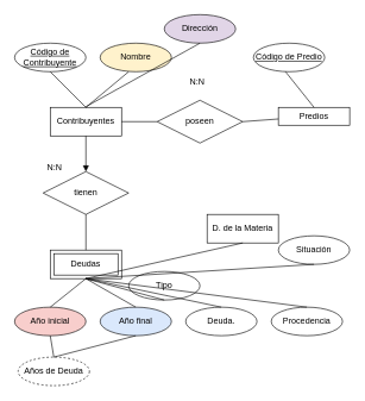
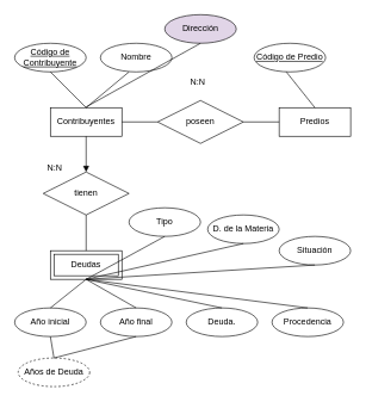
  <mxCell id="0" />
  <mxCell id="1" parent="0" />
  <mxCell id="2" value="Contribuyentes" style="whiteSpace=wrap;html=1;align=center;" vertex="1" parent="1"><mxGeometry x="70" y="150" width="100" height="40" as="geometry" /></mxCell>
  <mxCell id="3" value="Deudas" style="shape=ext;margin=3;double=1;whiteSpace=wrap;html=1;align=center;" vertex="1" parent="1"><mxGeometry x="70" y="350" width="100" height="40" as="geometry" /></mxCell>
- <mxCell id="4" value="Predios" style="whiteSpace=wrap;html=1;align=center;" vertex="1" parent="1"><mxGeometry x="390" y="150" width="100" height="25" as="geometry" /></mxCell>
+ <mxCell id="4" value="Predios" style="whiteSpace=wrap;html=1;align=center;" vertex="1" parent="1"><mxGeometry x="390" y="150" width="100" height="40" as="geometry" /></mxCell>
  <mxCell id="5" value="" style="endArrow=none;html=1;rounded=0;" edge="1" parent="1" target="7"><mxGeometry relative="1" as="geometry"><mxPoint x="170" y="170" as="sourcePoint" /><mxPoint x="200" y="170" as="targetPoint" /></mxGeometry></mxCell>
  <mxCell id="6" value="" style="endArrow=block;html=1;rounded=0;exitX=0.5;exitY=1;exitDx=0;exitDy=0;" edge="1" parent="1" source="2" target="9"><mxGeometry relative="1" as="geometry"><mxPoint x="120" y="220" as="sourcePoint" /><mxPoint x="120" y="230" as="targetPoint" /></mxGeometry></mxCell>
  <mxCell id="7" value="poseen" style="shape=rhombus;perimeter=rhombusPerimeter;whiteSpace=wrap;html=1;align=center;" vertex="1" parent="1"><mxGeometry x="220" y="140" width="120" height="60" as="geometry" /></mxCell>
  <mxCell id="8" value="" style="endArrow=none;html=1;rounded=0;" edge="1" parent="1" target="4"><mxGeometry relative="1" as="geometry"><mxPoint x="340" y="170" as="sourcePoint" /><mxPoint x="370" y="169.5" as="targetPoint" /></mxGeometry></mxCell>
  <mxCell id="9" value="tienen" style="shape=rhombus;perimeter=rhombusPerimeter;whiteSpace=wrap;html=1;align=center;" vertex="1" parent="1"><mxGeometry x="60" y="240" width="120" height="60" as="geometry" /></mxCell>
  <mxCell id="10" value="" style="endArrow=none;html=1;rounded=0;entryX=0.5;entryY=0;entryDx=0;entryDy=0;" edge="1" parent="1" target="3"><mxGeometry relative="1" as="geometry"><mxPoint x="120" y="300" as="sourcePoint" /><mxPoint x="280" y="300" as="targetPoint" /></mxGeometry></mxCell>
  <mxCell id="11" value="N:N" style="text;strokeColor=none;fillColor=none;spacingLeft=4;spacingRight=4;overflow=hidden;rotatable=0;points=[[0,0.5],[1,0.5]];portConstraint=eastwest;fontSize=12;whiteSpace=wrap;html=1;" vertex="1" parent="1"><mxGeometry x="260" y="100" width="40" height="30" as="geometry" /></mxCell>
  <mxCell id="12" value="N:N" style="text;strokeColor=none;fillColor=none;spacingLeft=4;spacingRight=4;overflow=hidden;rotatable=0;points=[[0,0.5],[1,0.5]];portConstraint=eastwest;fontSize=12;whiteSpace=wrap;html=1;" vertex="1" parent="1"><mxGeometry x="60" y="220" width="40" height="30" as="geometry" /></mxCell>
  <mxCell id="13" value="Código de Contribuyente" style="ellipse;whiteSpace=wrap;html=1;align=center;fontStyle=4;" vertex="1" parent="1"><mxGeometry x="20" y="60" width="100" height="40" as="geometry" /></mxCell>
  <mxCell id="14" value="Código de Predio" style="ellipse;whiteSpace=wrap;html=1;align=center;fontStyle=4;" vertex="1" parent="1"><mxGeometry x="355" y="60" width="100" height="40" as="geometry" /></mxCell>
  <mxCell id="15" value="" style="endArrow=none;html=1;rounded=0;entryX=0.5;entryY=0;entryDx=0;entryDy=0;" edge="1" parent="1" target="2"><mxGeometry relative="1" as="geometry"><mxPoint x="70" y="100" as="sourcePoint" /><mxPoint x="230" y="100" as="targetPoint" /></mxGeometry></mxCell>
  <mxCell id="16" value="" style="endArrow=none;html=1;rounded=0;entryX=0.5;entryY=0;entryDx=0;entryDy=0;" edge="1" parent="1" target="4"><mxGeometry relative="1" as="geometry"><mxPoint x="400" y="100" as="sourcePoint" /><mxPoint x="560" y="100" as="targetPoint" /></mxGeometry></mxCell>
- <mxCell id="17" value="Año inicial" style="ellipse;whiteSpace=wrap;html=1;align=center;fillColor=#f8cecc;" vertex="1" parent="1"><mxGeometry x="20" y="430" width="100" height="40" as="geometry" /></mxCell>
+ <mxCell id="17" value="Año inicial" style="ellipse;whiteSpace=wrap;html=1;align=center;" vertex="1" parent="1"><mxGeometry x="20" y="430" width="100" height="40" as="geometry" /></mxCell>
  <mxCell id="18" value="" style="endArrow=none;html=1;rounded=0;entryX=0.5;entryY=0;entryDx=0;entryDy=0;" edge="1" parent="1" target="17"><mxGeometry relative="1" as="geometry"><mxPoint x="120" y="390" as="sourcePoint" /><mxPoint x="280" y="390" as="targetPoint" /></mxGeometry></mxCell>
  <mxCell id="19" value="Años de Deuda" style="ellipse;whiteSpace=wrap;html=1;align=center;dashed=1;" vertex="1" parent="1"><mxGeometry x="25" y="500" width="100" height="40" as="geometry" /></mxCell>
- <mxCell id="20" value="Año final" style="ellipse;whiteSpace=wrap;html=1;align=center;fillColor=#dae8fc;" vertex="1" parent="1"><mxGeometry x="140" y="430" width="100" height="40" as="geometry" /></mxCell>
+ <mxCell id="20" value="Año final" style="ellipse;whiteSpace=wrap;html=1;align=center;" vertex="1" parent="1"><mxGeometry x="140" y="430" width="100" height="40" as="geometry" /></mxCell>
  <mxCell id="21" value="" style="endArrow=none;html=1;rounded=0;entryX=0.5;entryY=0;entryDx=0;entryDy=0;" edge="1" parent="1" target="20"><mxGeometry relative="1" as="geometry"><mxPoint x="120" y="390" as="sourcePoint" /><mxPoint x="280" y="390" as="targetPoint" /></mxGeometry></mxCell>
  <mxCell id="22" value="" style="endArrow=none;html=1;rounded=0;entryX=0.5;entryY=0;entryDx=0;entryDy=0;" edge="1" parent="1" target="19"><mxGeometry relative="1" as="geometry"><mxPoint x="70" y="470" as="sourcePoint" /><mxPoint x="230" y="470" as="targetPoint" /></mxGeometry></mxCell>
  <mxCell id="23" value="" style="endArrow=none;html=1;rounded=0;entryX=0.5;entryY=0;entryDx=0;entryDy=0;" edge="1" parent="1" target="19"><mxGeometry relative="1" as="geometry"><mxPoint x="190" y="470" as="sourcePoint" /><mxPoint x="350" y="470" as="targetPoint" /></mxGeometry></mxCell>
- <mxCell id="24" value="Nombre" style="ellipse;whiteSpace=wrap;html=1;align=center;fillColor=#fff2cc;" vertex="1" parent="1"><mxGeometry x="140" y="60" width="100" height="40" as="geometry" /></mxCell>
+ <mxCell id="24" value="Nombre" style="ellipse;whiteSpace=wrap;html=1;align=center;" vertex="1" parent="1"><mxGeometry x="140" y="60" width="100" height="40" as="geometry" /></mxCell>
  <mxCell id="25" value="" style="endArrow=none;html=1;rounded=0;entryX=0.5;entryY=0;entryDx=0;entryDy=0;" edge="1" parent="1" target="2"><mxGeometry relative="1" as="geometry"><mxPoint x="180" y="100" as="sourcePoint" /><mxPoint x="340" y="100" as="targetPoint" /></mxGeometry></mxCell>
  <mxCell id="26" value="Dirección" style="ellipse;whiteSpace=wrap;html=1;align=center;fillColor=#e1d5e7;" vertex="1" parent="1"><mxGeometry x="230" y="20" width="100" height="40" as="geometry" /></mxCell>
  <mxCell id="27" value="" style="endArrow=none;html=1;rounded=0;entryX=0.5;entryY=1;entryDx=0;entryDy=0;" edge="1" parent="1" target="26"><mxGeometry relative="1" as="geometry"><mxPoint x="120" y="149" as="sourcePoint" /><mxPoint x="280" y="149" as="targetPoint" /></mxGeometry></mxCell>
  <mxCell id="28" value="Deuda." style="ellipse;whiteSpace=wrap;html=1;align=center;" vertex="1" parent="1"><mxGeometry x="260" y="430" width="100" height="40" as="geometry" /></mxCell>
  <mxCell id="29" value="Procedencia" style="ellipse;whiteSpace=wrap;html=1;align=center;" vertex="1" parent="1"><mxGeometry x="380" y="430" width="100" height="40" as="geometry" /></mxCell>
- <mxCell id="30" value="Tipo" style="ellipse;whiteSpace=wrap;html=1;align=center;" vertex="1" parent="1"><mxGeometry x="180" y="380" width="100" height="40" as="geometry" /></mxCell>
- <mxCell id="31" value="D. de la Materia" style="whiteSpace=wrap;html=1;align=center;rounded=0;" vertex="1" parent="1"><mxGeometry x="290" y="300" width="100" height="40" as="geometry" /></mxCell>
+ <mxCell id="30" value="Tipo" style="ellipse;whiteSpace=wrap;html=1;align=center;" vertex="1" parent="1"><mxGeometry x="180" y="290" width="100" height="40" as="geometry" /></mxCell>
+ <mxCell id="31" value="D. de la Materia" style="ellipse;whiteSpace=wrap;html=1;align=center;" vertex="1" parent="1"><mxGeometry x="290" y="300" width="100" height="40" as="geometry" /></mxCell>
  <mxCell id="32" value="Situación" style="ellipse;whiteSpace=wrap;html=1;align=center;" vertex="1" parent="1"><mxGeometry x="390" y="330" width="100" height="40" as="geometry" /></mxCell>
  <mxCell id="33" value="" style="endArrow=none;html=1;rounded=0;entryX=0.5;entryY=0;entryDx=0;entryDy=0;" edge="1" parent="1" target="28"><mxGeometry relative="1" as="geometry"><mxPoint x="120" y="390" as="sourcePoint" /><mxPoint x="280" y="390" as="targetPoint" /></mxGeometry></mxCell>
  <mxCell id="34" value="" style="endArrow=none;html=1;rounded=0;entryX=0.5;entryY=0;entryDx=0;entryDy=0;" edge="1" parent="1" target="29"><mxGeometry relative="1" as="geometry"><mxPoint x="120" y="390" as="sourcePoint" /><mxPoint x="280" y="390" as="targetPoint" /></mxGeometry></mxCell>
  <mxCell id="35" value="" style="endArrow=none;html=1;rounded=0;entryX=0.5;entryY=1;entryDx=0;entryDy=0;" edge="1" parent="1" target="30"><mxGeometry relative="1" as="geometry"><mxPoint x="120" y="390" as="sourcePoint" /><mxPoint x="280" y="390" as="targetPoint" /></mxGeometry></mxCell>
  <mxCell id="36" value="" style="endArrow=none;html=1;rounded=0;entryX=0.5;entryY=1;entryDx=0;entryDy=0;" edge="1" parent="1" target="31"><mxGeometry relative="1" as="geometry"><mxPoint x="120" y="390" as="sourcePoint" /><mxPoint x="280" y="390" as="targetPoint" /></mxGeometry></mxCell>
  <mxCell id="37" value="" style="endArrow=none;html=1;rounded=0;entryX=0.5;entryY=1;entryDx=0;entryDy=0;" edge="1" parent="1" target="32"><mxGeometry relative="1" as="geometry"><mxPoint x="120" y="390" as="sourcePoint" /><mxPoint x="280" y="390" as="targetPoint" /></mxGeometry></mxCell>
